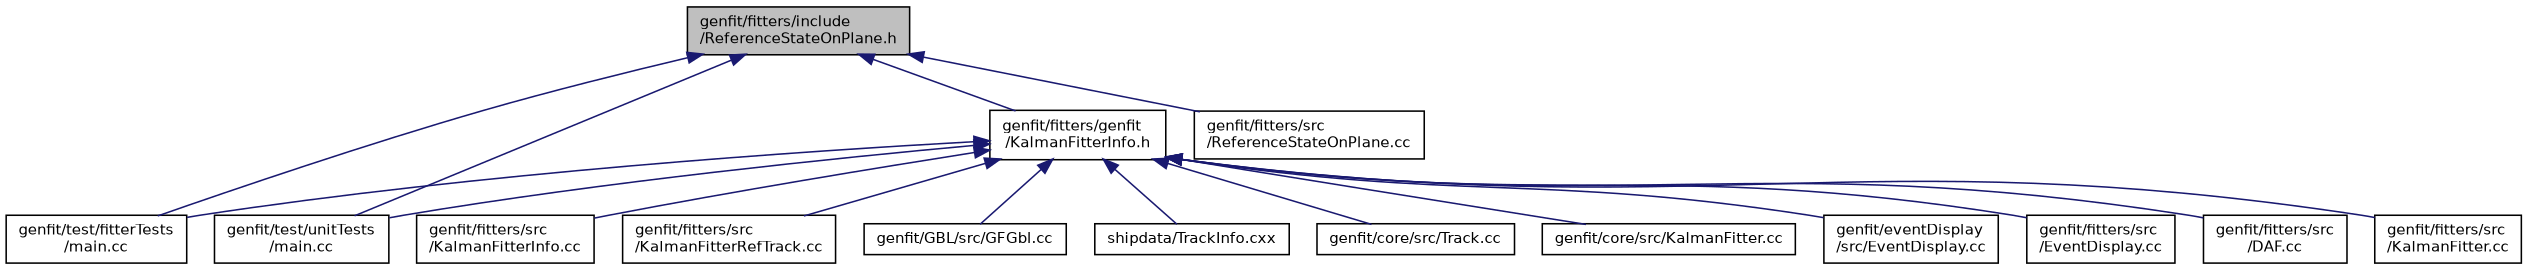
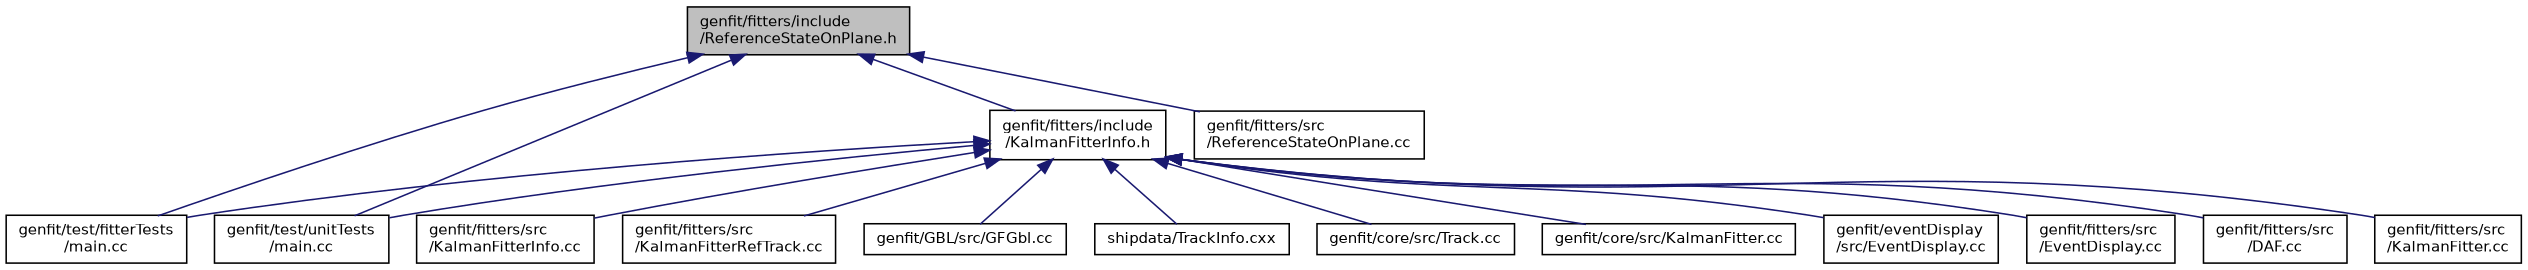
  digraph {
    node [color=black fillcolor=white fontname=Helvetica fontsize=10 shape=record style=filled]
    edge [color=midnightblue dir=back fontname=Helvetica fontsize=10 labelfontname=Helvetica labelfontsize=10 style=solid]
    n1 [fillcolor=grey75 fontcolor=black height=0.2 label="genfit/fitters/include\l/ReferenceStateOnPlane.h" width=0.4]
-   n2 [height=0.2 label="genfit/fitters/genfit\l/KalmanFitterInfo.h" width=0.4]
+   n2 [height=0.2 label="genfit/fitters/include\l/KalmanFitterInfo.h" width=0.4]
    n3 [height=0.2 label="genfit/test/fitterTests\l/main.cc" width=0.4]
    n4 [height=0.2 label="genfit/test/unitTests\l/main.cc" width=0.4]
    n5 [height=0.2 label="genfit/fitters/src\l/ReferenceStateOnPlane.cc" width=0.4]
    n6 [height=0.2 label="genfit/core/src/Track.cc" width=0.4]
    n7 [height=0.2 label="genfit/core/src/KalmanFitter.cc" width=0.4]
    n8 [height=0.2 label="genfit/eventDisplay\l/src/EventDisplay.cc" width=0.4]
    n9 [height=0.2 label="genfit/fitters/src\l/EventDisplay.cc" width=0.4]
    n10 [height=0.2 label="genfit/fitters/src\l/DAF.cc" width=0.4]
    n11 [height=0.2 label="genfit/fitters/src\l/KalmanFitter.cc" width=0.4]
    n12 [height=0.2 label="genfit/fitters/src\l/KalmanFitterInfo.cc" width=0.4]
    n13 [height=0.2 label="genfit/fitters/src\l/KalmanFitterRefTrack.cc" width=0.4]
    n14 [height=0.2 label="genfit/GBL/src/GFGbl.cc" width=0.4]
    n15 [height=0.2 label="shipdata/TrackInfo.cxx" width=0.4]
    n1 -> n2
    n1 -> n3
    n1 -> n4
    n1 -> n5
    n2 -> n3
    n2 -> n4
    n2 -> n6
    n2 -> n7
    n2 -> n8
    n2 -> n9
    n2 -> n10
    n2 -> n11
    n2 -> n12
    n2 -> n13
    n2 -> n14
    n2 -> n15
  }
